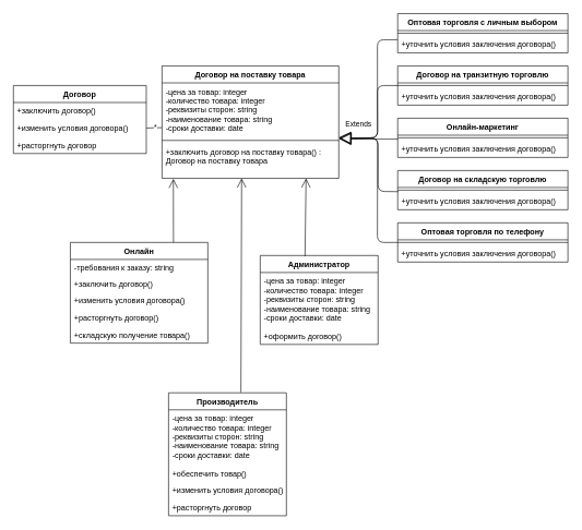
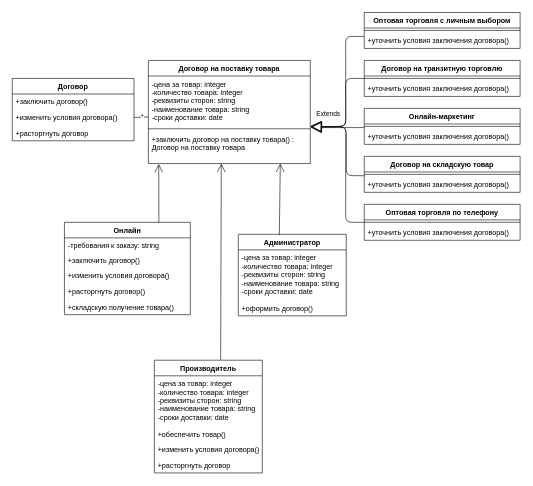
  <mxCell id="0" />
  <mxCell id="1" parent="0" />
  <mxCell id="2" value="Договор на поставку товара" style="swimlane;fontStyle=1;align=center;verticalAlign=top;childLayout=stackLayout;horizontal=1;startSize=26;horizontalStack=0;resizeParent=1;resizeParentMax=0;resizeLast=0;collapsible=1;marginBottom=0;" parent="1" vertex="1"><mxGeometry x="247" y="100" width="270" height="172" as="geometry"><mxRectangle x="1300" y="490" width="130" height="30" as="alternateBounds" /></mxGeometry></mxCell>
  <mxCell id="3" value="-цена за товар: integer&#10;-количество товара: integer&#10;-реквизиты сторон: string&#10;-наименование товара: string&#10;-сроки доставки: date" style="text;strokeColor=none;fillColor=none;align=left;verticalAlign=top;spacingLeft=4;spacingRight=4;overflow=hidden;rotatable=0;points=[[0,0.5],[1,0.5]];portConstraint=eastwest;" parent="2" vertex="1"><mxGeometry y="26" width="270" height="84" as="geometry" /></mxCell>
  <mxCell id="4" value="" style="line;strokeWidth=1;fillColor=none;align=left;verticalAlign=middle;spacingTop=-1;spacingLeft=3;spacingRight=3;rotatable=0;labelPosition=right;points=[];portConstraint=eastwest;" parent="2" vertex="1"><mxGeometry y="110" width="270" height="8" as="geometry" /></mxCell>
  <mxCell id="5" value="+заключить договор на поставку товара() : &#10;Договор на поставку товара" style="text;strokeColor=none;fillColor=none;align=left;verticalAlign=top;spacingLeft=4;spacingRight=4;overflow=hidden;rotatable=0;points=[[0,0.5],[1,0.5]];portConstraint=eastwest;" parent="2" vertex="1"><mxGeometry y="118" width="270" height="54" as="geometry" /></mxCell>
  <mxCell id="6" value="Договор" style="swimlane;fontStyle=1;childLayout=stackLayout;horizontal=1;startSize=26;fillColor=none;horizontalStack=0;resizeParent=1;resizeParentMax=0;resizeLast=0;collapsible=1;marginBottom=0;" parent="1" vertex="1"><mxGeometry x="20" y="130" width="203" height="104" as="geometry" /></mxCell>
  <mxCell id="7" value="+заключить договор()" style="text;strokeColor=none;fillColor=none;align=left;verticalAlign=top;spacingLeft=4;spacingRight=4;overflow=hidden;rotatable=0;points=[[0,0.5],[1,0.5]];portConstraint=eastwest;" parent="6" vertex="1"><mxGeometry y="26" width="203" height="26" as="geometry" /></mxCell>
  <mxCell id="8" value="+изменить условия договора()" style="text;strokeColor=none;fillColor=none;align=left;verticalAlign=top;spacingLeft=4;spacingRight=4;overflow=hidden;rotatable=0;points=[[0,0.5],[1,0.5]];portConstraint=eastwest;" parent="6" vertex="1"><mxGeometry y="52" width="203" height="26" as="geometry" /></mxCell>
  <mxCell id="9" value="+расторгнуть договор" style="text;strokeColor=none;fillColor=none;align=left;verticalAlign=top;spacingLeft=4;spacingRight=4;overflow=hidden;rotatable=0;points=[[0,0.5],[1,0.5]];portConstraint=eastwest;" parent="6" vertex="1"><mxGeometry y="78" width="203" height="26" as="geometry" /></mxCell>
  <mxCell id="10" value="" style="endArrow=none;html=1;exitX=1;exitY=0.5;exitDx=0;exitDy=0;entryX=-0.001;entryY=0.814;entryDx=0;entryDy=0;entryPerimeter=0;" parent="1" source="8" target="3" edge="1"><mxGeometry width="50" height="50" relative="1" as="geometry"><mxPoint x="227" y="230" as="sourcePoint" /><mxPoint x="277" y="180" as="targetPoint" /></mxGeometry></mxCell>
  <mxCell id="11" value="*" style="edgeLabel;html=1;align=center;verticalAlign=middle;resizable=0;points=[];" parent="10" vertex="1" connectable="0"><mxGeometry x="0.178" relative="1" as="geometry"><mxPoint as="offset" /></mxGeometry></mxCell>
  <mxCell id="12" value="Оптовая торговля с личным выбором" style="swimlane;fontStyle=1;align=center;verticalAlign=top;childLayout=stackLayout;horizontal=1;startSize=26;horizontalStack=0;resizeParent=1;resizeParentMax=0;resizeLast=0;collapsible=1;marginBottom=0;" parent="1" vertex="1"><mxGeometry x="607" y="20" width="260" height="60" as="geometry" /></mxCell>
  <mxCell id="13" value="" style="line;strokeWidth=1;fillColor=none;align=left;verticalAlign=middle;spacingTop=-1;spacingLeft=3;spacingRight=3;rotatable=0;labelPosition=right;points=[];portConstraint=eastwest;" parent="12" vertex="1"><mxGeometry y="26" width="260" height="8" as="geometry" /></mxCell>
  <mxCell id="14" value="+уточнить условия заключения договора()" style="text;strokeColor=none;fillColor=none;align=left;verticalAlign=top;spacingLeft=4;spacingRight=4;overflow=hidden;rotatable=0;points=[[0,0.5],[1,0.5]];portConstraint=eastwest;" parent="12" vertex="1"><mxGeometry y="34" width="260" height="26" as="geometry" /></mxCell>
  <mxCell id="15" value="Договор на транзитную торговлю" style="swimlane;fontStyle=1;align=center;verticalAlign=top;childLayout=stackLayout;horizontal=1;startSize=26;horizontalStack=0;resizeParent=1;resizeParentMax=0;resizeLast=0;collapsible=1;marginBottom=0;" parent="1" vertex="1"><mxGeometry x="607" y="100" width="260" height="60" as="geometry" /></mxCell>
  <mxCell id="16" value="" style="line;strokeWidth=1;fillColor=none;align=left;verticalAlign=middle;spacingTop=-1;spacingLeft=3;spacingRight=3;rotatable=0;labelPosition=right;points=[];portConstraint=eastwest;" parent="15" vertex="1"><mxGeometry y="26" width="260" height="8" as="geometry" /></mxCell>
  <mxCell id="17" value="+уточнить условия заключения договора()" style="text;strokeColor=none;fillColor=none;align=left;verticalAlign=top;spacingLeft=4;spacingRight=4;overflow=hidden;rotatable=0;points=[[0,0.5],[1,0.5]];portConstraint=eastwest;" parent="15" vertex="1"><mxGeometry y="34" width="260" height="26" as="geometry" /></mxCell>
  <mxCell id="18" value="Онлайн-маркетинг" style="swimlane;fontStyle=1;align=center;verticalAlign=top;childLayout=stackLayout;horizontal=1;startSize=26;horizontalStack=0;resizeParent=1;resizeParentMax=0;resizeLast=0;collapsible=1;marginBottom=0;" parent="1" vertex="1"><mxGeometry x="607" y="180" width="260" height="60" as="geometry" /></mxCell>
  <mxCell id="19" value="" style="line;strokeWidth=1;fillColor=none;align=left;verticalAlign=middle;spacingTop=-1;spacingLeft=3;spacingRight=3;rotatable=0;labelPosition=right;points=[];portConstraint=eastwest;" parent="18" vertex="1"><mxGeometry y="26" width="260" height="8" as="geometry" /></mxCell>
  <mxCell id="20" value="+уточнить условия заключения договора()" style="text;strokeColor=none;fillColor=none;align=left;verticalAlign=top;spacingLeft=4;spacingRight=4;overflow=hidden;rotatable=0;points=[[0,0.5],[1,0.5]];portConstraint=eastwest;" parent="18" vertex="1"><mxGeometry y="34" width="260" height="26" as="geometry" /></mxCell>
- <mxCell id="21" value="Договор на складскую торговлю" style="swimlane;fontStyle=1;align=center;verticalAlign=top;childLayout=stackLayout;horizontal=1;startSize=26;horizontalStack=0;resizeParent=1;resizeParentMax=0;resizeLast=0;collapsible=1;marginBottom=0;" parent="1" vertex="1"><mxGeometry x="607" y="260" width="260" height="60" as="geometry" /></mxCell>
+ <mxCell id="21" value="Договор на складскую товар" style="swimlane;fontStyle=1;align=center;verticalAlign=top;childLayout=stackLayout;horizontal=1;startSize=26;horizontalStack=0;resizeParent=1;resizeParentMax=0;resizeLast=0;collapsible=1;marginBottom=0;" parent="1" vertex="1"><mxGeometry x="607" y="260" width="260" height="60" as="geometry" /></mxCell>
  <mxCell id="22" value="" style="line;strokeWidth=1;fillColor=none;align=left;verticalAlign=middle;spacingTop=-1;spacingLeft=3;spacingRight=3;rotatable=0;labelPosition=right;points=[];portConstraint=eastwest;" parent="21" vertex="1"><mxGeometry y="26" width="260" height="8" as="geometry" /></mxCell>
  <mxCell id="23" value="+уточнить условия заключения договора()" style="text;strokeColor=none;fillColor=none;align=left;verticalAlign=top;spacingLeft=4;spacingRight=4;overflow=hidden;rotatable=0;points=[[0,0.5],[1,0.5]];portConstraint=eastwest;" parent="21" vertex="1"><mxGeometry y="34" width="260" height="26" as="geometry" /></mxCell>
  <mxCell id="24" value="Оптовая торговля по телефону" style="swimlane;fontStyle=1;align=center;verticalAlign=top;childLayout=stackLayout;horizontal=1;startSize=26;horizontalStack=0;resizeParent=1;resizeParentMax=0;resizeLast=0;collapsible=1;marginBottom=0;" parent="1" vertex="1"><mxGeometry x="607" y="340" width="260" height="60" as="geometry" /></mxCell>
  <mxCell id="25" value="" style="line;strokeWidth=1;fillColor=none;align=left;verticalAlign=middle;spacingTop=-1;spacingLeft=3;spacingRight=3;rotatable=0;labelPosition=right;points=[];portConstraint=eastwest;" parent="24" vertex="1"><mxGeometry y="26" width="260" height="8" as="geometry" /></mxCell>
  <mxCell id="26" value="+уточнить условия заключения договора()" style="text;strokeColor=none;fillColor=none;align=left;verticalAlign=top;spacingLeft=4;spacingRight=4;overflow=hidden;rotatable=0;points=[[0,0.5],[1,0.5]];portConstraint=eastwest;" parent="24" vertex="1"><mxGeometry y="34" width="260" height="26" as="geometry" /></mxCell>
  <mxCell id="27" value="Extends" style="endArrow=block;endSize=16;endFill=0;html=1;entryX=1.002;entryY=1.019;entryDx=0;entryDy=0;entryPerimeter=0;" parent="1" target="3" edge="1"><mxGeometry x="0.341" y="-22" width="160" relative="1" as="geometry"><mxPoint x="607" y="212" as="sourcePoint" /><mxPoint x="577" y="210" as="targetPoint" /><Array as="points"><mxPoint x="537" y="212" /></Array><mxPoint as="offset" /></mxGeometry></mxCell>
  <mxCell id="28" value="" style="endArrow=block;endSize=16;endFill=0;html=1;entryX=1.002;entryY=1.019;entryDx=0;entryDy=0;entryPerimeter=0;exitX=0.003;exitY=-0.064;exitDx=0;exitDy=0;exitPerimeter=0;" parent="1" source="23" edge="1"><mxGeometry x="-0.553" y="8" width="160" relative="1" as="geometry"><mxPoint x="607.46" y="211.4" as="sourcePoint" /><mxPoint x="518" y="210.996" as="targetPoint" /><Array as="points"><mxPoint x="577" y="292" /><mxPoint x="577" y="211" /><mxPoint x="537.46" y="211.4" /></Array><mxPoint as="offset" /></mxGeometry></mxCell>
  <mxCell id="29" value="" style="endArrow=block;endSize=16;endFill=0;html=1;entryX=1.002;entryY=1.019;entryDx=0;entryDy=0;entryPerimeter=0;exitX=0;exitY=0.5;exitDx=0;exitDy=0;" parent="1" source="24" edge="1"><mxGeometry x="-0.553" y="8" width="160" relative="1" as="geometry"><mxPoint x="607" y="291.336" as="sourcePoint" /><mxPoint x="517.22" y="209.996" as="targetPoint" /><Array as="points"><mxPoint x="576" y="370" /><mxPoint x="576.22" y="210" /><mxPoint x="536.68" y="210.4" /></Array><mxPoint as="offset" /></mxGeometry></mxCell>
  <mxCell id="30" value="" style="endArrow=block;endSize=16;endFill=0;html=1;entryX=1.002;entryY=1.019;entryDx=0;entryDy=0;entryPerimeter=0;exitX=0;exitY=0.5;exitDx=0;exitDy=0;" parent="1" source="15" edge="1"><mxGeometry x="-0.553" y="8" width="160" relative="1" as="geometry"><mxPoint x="607" y="291.336" as="sourcePoint" /><mxPoint x="517.22" y="209.996" as="targetPoint" /><Array as="points"><mxPoint x="576" y="130" /><mxPoint x="576.22" y="210" /><mxPoint x="536.68" y="210.4" /></Array><mxPoint as="offset" /></mxGeometry></mxCell>
  <mxCell id="31" value="" style="endArrow=block;endSize=16;endFill=0;html=1;exitX=-0.001;exitY=0.229;exitDx=0;exitDy=0;exitPerimeter=0;" parent="1" source="14" edge="1"><mxGeometry x="-0.553" y="8" width="160" relative="1" as="geometry"><mxPoint x="606" y="60" as="sourcePoint" /><mxPoint x="517" y="210" as="targetPoint" /><Array as="points"><mxPoint x="576" y="60" /><mxPoint x="576.22" y="210" /><mxPoint x="536.68" y="210.4" /></Array><mxPoint as="offset" /></mxGeometry></mxCell>
  <mxCell id="32" value="Онлайн" style="swimlane;fontStyle=1;childLayout=stackLayout;horizontal=1;startSize=26;fillColor=none;horizontalStack=0;resizeParent=1;resizeParentMax=0;resizeLast=0;collapsible=1;marginBottom=0;" parent="1" vertex="1"><mxGeometry x="107" y="370" width="210" height="154" as="geometry" /></mxCell>
  <mxCell id="33" value="-требования к заказу: string" style="text;strokeColor=none;fillColor=none;align=left;verticalAlign=top;spacingLeft=4;spacingRight=4;overflow=hidden;rotatable=0;points=[[0,0.5],[1,0.5]];portConstraint=eastwest;" parent="32" vertex="1"><mxGeometry y="26" width="210" height="24" as="geometry" /></mxCell>
  <mxCell id="34" value="+заключить договор()&#10;" style="text;strokeColor=none;fillColor=none;align=left;verticalAlign=top;spacingLeft=4;spacingRight=4;overflow=hidden;rotatable=0;points=[[0,0.5],[1,0.5]];portConstraint=eastwest;" parent="32" vertex="1"><mxGeometry y="50" width="210" height="26" as="geometry" /></mxCell>
  <mxCell id="35" value="+изменить условия договора()" style="text;strokeColor=none;fillColor=none;align=left;verticalAlign=top;spacingLeft=4;spacingRight=4;overflow=hidden;rotatable=0;points=[[0,0.5],[1,0.5]];portConstraint=eastwest;" parent="32" vertex="1"><mxGeometry y="76" width="210" height="26" as="geometry" /></mxCell>
  <mxCell id="36" value="+расторгнуть договор()" style="text;strokeColor=none;fillColor=none;align=left;verticalAlign=top;spacingLeft=4;spacingRight=4;overflow=hidden;rotatable=0;points=[[0,0.5],[1,0.5]];portConstraint=eastwest;" parent="32" vertex="1"><mxGeometry y="102" width="210" height="26" as="geometry" /></mxCell>
  <mxCell id="37" value="+складскую получение товара()" style="text;strokeColor=none;fillColor=none;align=left;verticalAlign=top;spacingLeft=4;spacingRight=4;overflow=hidden;rotatable=0;points=[[0,0.5],[1,0.5]];portConstraint=eastwest;" parent="32" vertex="1"><mxGeometry y="128" width="210" height="26" as="geometry" /></mxCell>
  <mxCell id="38" value="Администратор" style="swimlane;fontStyle=1;childLayout=stackLayout;horizontal=1;startSize=26;fillColor=none;horizontalStack=0;resizeParent=1;resizeParentMax=0;resizeLast=0;collapsible=1;marginBottom=0;" parent="1" vertex="1"><mxGeometry x="397" y="390" width="180" height="136" as="geometry" /></mxCell>
  <mxCell id="39" value="-цена за товар: integer&#10;-количество товара: integer&#10;-реквизиты сторон: string&#10;-наименование товара: string&#10;-сроки доставки: date" style="text;strokeColor=none;fillColor=none;align=left;verticalAlign=top;spacingLeft=4;spacingRight=4;overflow=hidden;rotatable=0;points=[[0,0.5],[1,0.5]];portConstraint=eastwest;" parent="38" vertex="1"><mxGeometry y="26" width="180" height="84" as="geometry" /></mxCell>
  <mxCell id="40" value="+оформить договор()" style="text;strokeColor=none;fillColor=none;align=left;verticalAlign=top;spacingLeft=4;spacingRight=4;overflow=hidden;rotatable=0;points=[[0,0.5],[1,0.5]];portConstraint=eastwest;" parent="38" vertex="1"><mxGeometry y="110" width="180" height="26" as="geometry" /></mxCell>
  <mxCell id="41" value="Производитель" style="swimlane;fontStyle=1;childLayout=stackLayout;horizontal=1;startSize=26;fillColor=none;horizontalStack=0;resizeParent=1;resizeParentMax=0;resizeLast=0;collapsible=1;marginBottom=0;" parent="1" vertex="1"><mxGeometry x="257" y="600" width="180" height="188" as="geometry" /></mxCell>
  <mxCell id="42" value="-цена за товар: integer&#10;-количество товара: integer&#10;-реквизиты сторон: string&#10;-наименование товара: string&#10;-сроки доставки: date" style="text;strokeColor=none;fillColor=none;align=left;verticalAlign=top;spacingLeft=4;spacingRight=4;overflow=hidden;rotatable=0;points=[[0,0.5],[1,0.5]];portConstraint=eastwest;" parent="41" vertex="1"><mxGeometry y="26" width="180" height="84" as="geometry" /></mxCell>
  <mxCell id="43" value="+обеспечить товар()" style="text;strokeColor=none;fillColor=none;align=left;verticalAlign=top;spacingLeft=4;spacingRight=4;overflow=hidden;rotatable=0;points=[[0,0.5],[1,0.5]];portConstraint=eastwest;" parent="41" vertex="1"><mxGeometry y="110" width="180" height="26" as="geometry" /></mxCell>
  <mxCell id="44" value="+изменить условия договора()" style="text;strokeColor=none;fillColor=none;align=left;verticalAlign=top;spacingLeft=4;spacingRight=4;overflow=hidden;rotatable=0;points=[[0,0.5],[1,0.5]];portConstraint=eastwest;" parent="41" vertex="1"><mxGeometry y="136" width="180" height="26" as="geometry" /></mxCell>
  <mxCell id="45" value="+расторгнуть договор" style="text;strokeColor=none;fillColor=none;align=left;verticalAlign=top;spacingLeft=4;spacingRight=4;overflow=hidden;rotatable=0;points=[[0,0.5],[1,0.5]];portConstraint=eastwest;" parent="41" vertex="1"><mxGeometry y="162" width="180" height="26" as="geometry" /></mxCell>
  <mxCell id="46" value="" style="endArrow=open;endFill=1;endSize=12;html=1;exitX=0.75;exitY=0;exitDx=0;exitDy=0;entryX=0.064;entryY=1.013;entryDx=0;entryDy=0;entryPerimeter=0;" parent="1" source="32" target="5" edge="1"><mxGeometry width="160" relative="1" as="geometry"><mxPoint x="337" y="390" as="sourcePoint" /><mxPoint x="497" y="390" as="targetPoint" /></mxGeometry></mxCell>
  <mxCell id="47" value="" style="endArrow=open;endFill=1;endSize=12;html=1;entryX=0.064;entryY=1.013;entryDx=0;entryDy=0;entryPerimeter=0;exitX=0.38;exitY=0.01;exitDx=0;exitDy=0;exitPerimeter=0;" parent="1" source="38" edge="1"><mxGeometry width="160" relative="1" as="geometry"><mxPoint x="467" y="380" as="sourcePoint" /><mxPoint x="467" y="272.002" as="targetPoint" /></mxGeometry></mxCell>
  <mxCell id="48" value="" style="endArrow=open;endFill=1;endSize=12;html=1;entryX=0.064;entryY=1.013;entryDx=0;entryDy=0;entryPerimeter=0;exitX=0.614;exitY=-0.004;exitDx=0;exitDy=0;exitPerimeter=0;" parent="1" source="41" edge="1"><mxGeometry width="160" relative="1" as="geometry"><mxPoint x="367" y="390.52" as="sourcePoint" /><mxPoint x="368.6" y="272.002" as="targetPoint" /></mxGeometry></mxCell>
